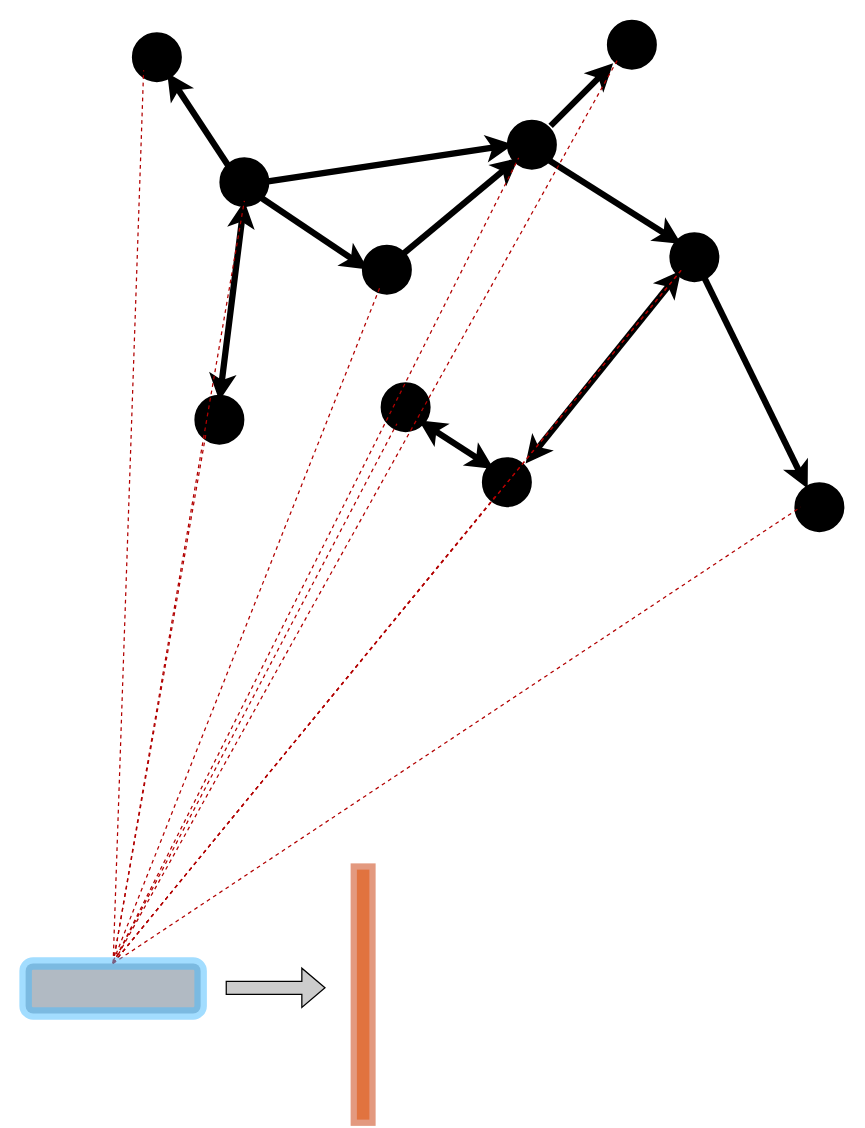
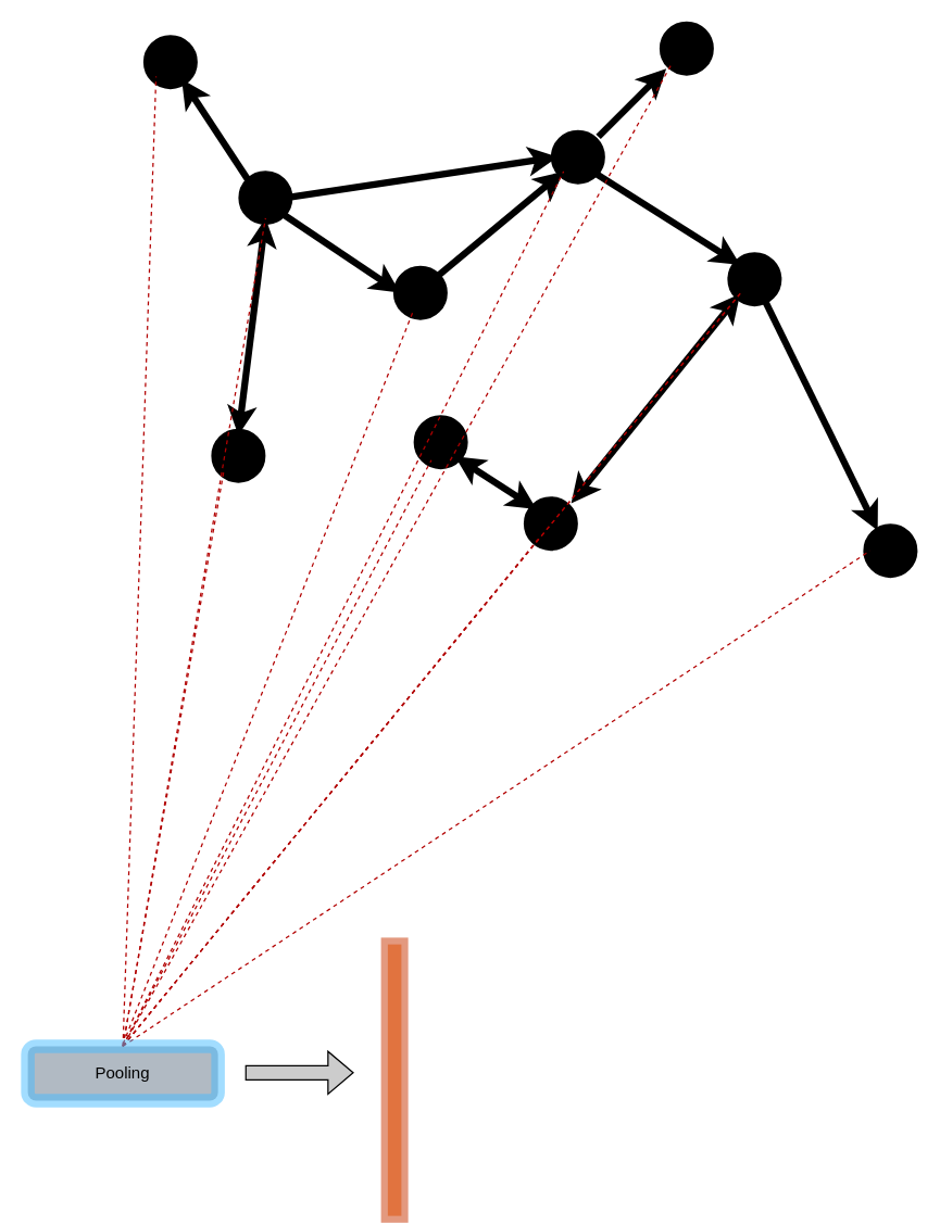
  <mxCell id="0" />
  <mxCell id="1" parent="0" />
  <mxCell id="2" value="" style="ellipse;whiteSpace=wrap;html=1;fillColor=#000000;strokeWidth=10;" vertex="1" parent="1"><mxGeometry x="180" y="130" width="30" height="30" as="geometry" /></mxCell>
  <mxCell id="3" value="" style="ellipse;whiteSpace=wrap;html=1;fillColor=#000000;strokeWidth=10;" vertex="1" parent="1"><mxGeometry x="410" y="100" width="30" height="30" as="geometry" /></mxCell>
  <mxCell id="4" value="" style="ellipse;whiteSpace=wrap;html=1;fillColor=#000000;strokeWidth=10;" vertex="1" parent="1"><mxGeometry x="294" y="200" width="30" height="30" as="geometry" /></mxCell>
  <mxCell id="5" value="" style="ellipse;whiteSpace=wrap;html=1;fillColor=#000000;strokeWidth=10;" vertex="1" parent="1"><mxGeometry x="160" y="320" width="30" height="30" as="geometry" /></mxCell>
  <mxCell id="6" value="" style="ellipse;whiteSpace=wrap;html=1;fillColor=#000000;strokeWidth=10;" vertex="1" parent="1"><mxGeometry x="540" y="190" width="30" height="30" as="geometry" /></mxCell>
  <mxCell id="7" value="" style="ellipse;whiteSpace=wrap;html=1;fillColor=#000000;strokeWidth=10;" vertex="1" parent="1"><mxGeometry x="640" y="390" width="30" height="30" as="geometry" /></mxCell>
  <mxCell id="8" value="" style="ellipse;whiteSpace=wrap;html=1;fillColor=#000000;strokeWidth=10;" vertex="1" parent="1"><mxGeometry x="390" y="370" width="30" height="30" as="geometry" /></mxCell>
  <mxCell id="9" value="" style="ellipse;whiteSpace=wrap;html=1;fillColor=#000000;strokeWidth=10;" vertex="1" parent="1"><mxGeometry x="309" y="310" width="30" height="30" as="geometry" /></mxCell>
  <mxCell id="10" value="" style="endArrow=classic;html=1;rounded=0;strokeWidth=5;fillColor=#CCCCCC;entryX=0;entryY=1;entryDx=0;entryDy=0;exitX=1;exitY=0;exitDx=0;exitDy=0;" edge="1" parent="1" source="4" target="3"><mxGeometry width="50" height="50" relative="1" as="geometry"><mxPoint x="330" y="200" as="sourcePoint" /><mxPoint x="370" y="150" as="targetPoint" /></mxGeometry></mxCell>
  <mxCell id="11" value="" style="endArrow=classic;startArrow=classic;html=1;rounded=0;strokeWidth=5;fillColor=#CCCCCC;exitX=0.5;exitY=0;exitDx=0;exitDy=0;entryX=0.5;entryY=1;entryDx=0;entryDy=0;" edge="1" parent="1" source="5" target="2"><mxGeometry width="50" height="50" relative="1" as="geometry"><mxPoint x="140" y="210" as="sourcePoint" /><mxPoint x="190" y="160" as="targetPoint" /></mxGeometry></mxCell>
  <mxCell id="12" value="" style="endArrow=classic;html=1;rounded=0;strokeWidth=5;fillColor=#CCCCCC;entryX=0;entryY=0.5;entryDx=0;entryDy=0;exitX=1;exitY=0.5;exitDx=0;exitDy=0;" edge="1" parent="1" source="2" target="3"><mxGeometry width="50" height="50" relative="1" as="geometry"><mxPoint x="210" y="130" as="sourcePoint" /><mxPoint x="260" y="80" as="targetPoint" /></mxGeometry></mxCell>
  <mxCell id="13" value="" style="endArrow=classic;startArrow=classic;html=1;rounded=0;strokeWidth=5;fillColor=#CCCCCC;exitX=1;exitY=1;exitDx=0;exitDy=0;entryX=0;entryY=0;entryDx=0;entryDy=0;" edge="1" parent="1" source="9" target="8"><mxGeometry width="50" height="50" relative="1" as="geometry"><mxPoint x="350" y="400" as="sourcePoint" /><mxPoint x="390" y="385" as="targetPoint" /></mxGeometry></mxCell>
  <mxCell id="14" value="" style="endArrow=classic;html=1;rounded=0;strokeWidth=5;fillColor=#CCCCCC;" edge="1" parent="1"><mxGeometry width="50" height="50" relative="1" as="geometry"><mxPoint x="440" y="100" as="sourcePoint" /><mxPoint x="490" y="50" as="targetPoint" /></mxGeometry></mxCell>
  <mxCell id="15" value="" style="endArrow=classic;html=1;rounded=0;strokeWidth=5;fillColor=#CCCCCC;entryX=0;entryY=0;entryDx=0;entryDy=0;exitX=1;exitY=1;exitDx=0;exitDy=0;" edge="1" parent="1" source="3" target="6"><mxGeometry width="50" height="50" relative="1" as="geometry"><mxPoint x="450" y="110" as="sourcePoint" /><mxPoint x="500" y="60" as="targetPoint" /></mxGeometry></mxCell>
  <mxCell id="16" value="" style="endArrow=classic;startArrow=classic;html=1;rounded=0;strokeWidth=5;fillColor=#CCCCCC;entryX=0;entryY=1;entryDx=0;entryDy=0;" edge="1" parent="1" target="6"><mxGeometry width="50" height="50" relative="1" as="geometry"><mxPoint x="420" y="370" as="sourcePoint" /><mxPoint x="540" y="220" as="targetPoint" /></mxGeometry></mxCell>
  <mxCell id="17" value="" style="endArrow=classic;html=1;rounded=0;strokeWidth=5;fillColor=#CCCCCC;entryX=0.188;entryY=0.007;entryDx=0;entryDy=0;exitX=0.751;exitY=1.02;exitDx=0;exitDy=0;exitPerimeter=0;entryPerimeter=0;" edge="1" parent="1" source="6" target="7"><mxGeometry width="50" height="50" relative="1" as="geometry"><mxPoint x="570" y="270" as="sourcePoint" /><mxPoint x="620" y="170" as="targetPoint" /></mxGeometry></mxCell>
  <mxCell id="18" value="" style="ellipse;whiteSpace=wrap;html=1;fillColor=#000000;strokeWidth=10;" vertex="1" parent="1"><mxGeometry x="490" y="20" width="30" height="30" as="geometry" /></mxCell>
  <mxCell id="19" value="" style="ellipse;whiteSpace=wrap;html=1;fillColor=#000000;strokeWidth=10;" vertex="1" parent="1"><mxGeometry x="110" y="30" width="30" height="30" as="geometry" /></mxCell>
  <mxCell id="20" value="" style="endArrow=classic;html=1;rounded=0;strokeWidth=5;fillColor=#CCCCCC;exitX=0.107;exitY=0.119;exitDx=0;exitDy=0;exitPerimeter=0;" edge="1" parent="1" source="2" target="19"><mxGeometry width="50" height="50" relative="1" as="geometry"><mxPoint x="180" y="130" as="sourcePoint" /><mxPoint x="230" y="80" as="targetPoint" /></mxGeometry></mxCell>
  <mxCell id="21" value="" style="endArrow=classic;html=1;rounded=0;strokeWidth=5;fillColor=#CCCCCC;entryX=0;entryY=0.5;entryDx=0;entryDy=0;exitX=1;exitY=1;exitDx=0;exitDy=0;" edge="1" parent="1" source="2" target="4"><mxGeometry width="50" height="50" relative="1" as="geometry"><mxPoint x="90" y="290" as="sourcePoint" /><mxPoint x="140" y="240" as="targetPoint" /></mxGeometry></mxCell>
  <mxCell id="22" value="" style="endArrow=none;dashed=1;html=1;rounded=0;strokeWidth=1;fillColor=#e51400;entryX=0;entryY=1;entryDx=0;entryDy=0;strokeColor=#B20000;exitX=0.5;exitY=0;exitDx=0;exitDy=0;" edge="1" parent="1" source="33" target="19"><mxGeometry width="50" height="50" relative="1" as="geometry"><mxPoint x="70" y="760" as="sourcePoint" /><mxPoint x="10" y="280" as="targetPoint" /></mxGeometry></mxCell>
  <mxCell id="23" value="" style="endArrow=none;dashed=1;html=1;rounded=0;strokeWidth=1;fillColor=#e51400;entryX=0;entryY=1;entryDx=0;entryDy=0;strokeColor=#B20000;exitX=0.5;exitY=0;exitDx=0;exitDy=0;" edge="1" parent="1" source="33" target="5"><mxGeometry width="50" height="50" relative="1" as="geometry"><mxPoint x="80" y="640" as="sourcePoint" /><mxPoint x="124.393" y="65.607" as="targetPoint" /></mxGeometry></mxCell>
  <mxCell id="24" value="" style="endArrow=none;dashed=1;html=1;rounded=0;strokeWidth=1;fillColor=#e51400;strokeColor=#B20000;exitX=0.501;exitY=-0.043;exitDx=0;exitDy=0;exitPerimeter=0;" edge="1" parent="1" source="33" target="4"><mxGeometry width="50" height="50" relative="1" as="geometry"><mxPoint x="90" y="650" as="sourcePoint" /><mxPoint x="174.393" y="355.607" as="targetPoint" /></mxGeometry></mxCell>
  <mxCell id="25" value="" style="endArrow=none;dashed=1;html=1;rounded=0;strokeWidth=1;fillColor=#e51400;entryX=0.5;entryY=1;entryDx=0;entryDy=0;strokeColor=#B20000;exitX=0.5;exitY=0;exitDx=0;exitDy=0;" edge="1" parent="1" source="33" target="2"><mxGeometry width="50" height="50" relative="1" as="geometry"><mxPoint x="100" y="660" as="sourcePoint" /><mxPoint x="184.393" y="365.607" as="targetPoint" /></mxGeometry></mxCell>
  <mxCell id="26" value="" style="endArrow=none;dashed=1;html=1;rounded=0;strokeWidth=1;fillColor=#e51400;strokeColor=#B20000;exitX=0.5;exitY=0;exitDx=0;exitDy=0;" edge="1" parent="1" source="33" target="9"><mxGeometry width="50" height="50" relative="1" as="geometry"><mxPoint x="110" y="670" as="sourcePoint" /><mxPoint x="194.393" y="375.607" as="targetPoint" /></mxGeometry></mxCell>
  <mxCell id="27" value="" style="endArrow=none;dashed=1;html=1;rounded=0;strokeWidth=1;fillColor=#e51400;strokeColor=#B20000;exitX=0.5;exitY=0;exitDx=0;exitDy=0;" edge="1" parent="1" source="33" target="8"><mxGeometry width="50" height="50" relative="1" as="geometry"><mxPoint x="120" y="680" as="sourcePoint" /><mxPoint x="204.393" y="385.607" as="targetPoint" /></mxGeometry></mxCell>
  <mxCell id="28" value="" style="endArrow=none;dashed=1;html=1;rounded=0;strokeWidth=1;fillColor=#e51400;entryX=0;entryY=1;entryDx=0;entryDy=0;strokeColor=#B20000;exitX=0.5;exitY=0;exitDx=0;exitDy=0;" edge="1" parent="1" source="33" target="6"><mxGeometry width="50" height="50" relative="1" as="geometry"><mxPoint x="130" y="690" as="sourcePoint" /><mxPoint x="214.393" y="395.607" as="targetPoint" /></mxGeometry></mxCell>
  <mxCell id="29" value="" style="endArrow=none;dashed=1;html=1;rounded=0;strokeWidth=1;fillColor=#e51400;strokeColor=#B20000;entryX=0;entryY=1;entryDx=0;entryDy=0;exitX=0.5;exitY=0;exitDx=0;exitDy=0;" edge="1" parent="1" source="33" target="3"><mxGeometry width="50" height="50" relative="1" as="geometry"><mxPoint x="140" y="700" as="sourcePoint" /><mxPoint x="420" y="170" as="targetPoint" /></mxGeometry></mxCell>
  <mxCell id="30" value="" style="endArrow=none;dashed=1;html=1;rounded=0;strokeWidth=1;fillColor=#e51400;strokeColor=#B20000;entryX=0;entryY=1;entryDx=0;entryDy=0;exitX=0.529;exitY=-0.175;exitDx=0;exitDy=0;exitPerimeter=0;" edge="1" parent="1" source="33" target="18"><mxGeometry width="50" height="50" relative="1" as="geometry"><mxPoint x="150" y="710" as="sourcePoint" /><mxPoint x="540" y="10" as="targetPoint" /></mxGeometry></mxCell>
  <mxCell id="31" value="" style="endArrow=none;dashed=1;html=1;rounded=0;strokeWidth=1;fillColor=#e51400;entryX=0;entryY=1;entryDx=0;entryDy=0;strokeColor=#B20000;exitX=0.5;exitY=0;exitDx=0;exitDy=0;" edge="1" parent="1" source="33" target="6"><mxGeometry width="50" height="50" relative="1" as="geometry"><mxPoint x="160" y="720" as="sourcePoint" /><mxPoint x="244.393" y="425.607" as="targetPoint" /></mxGeometry></mxCell>
  <mxCell id="32" value="" style="endArrow=none;dashed=1;html=1;rounded=0;strokeWidth=1;fillColor=#e51400;entryX=0;entryY=0.5;entryDx=0;entryDy=0;strokeColor=#B20000;exitX=0.5;exitY=0;exitDx=0;exitDy=0;" edge="1" parent="1" source="33" target="7"><mxGeometry width="50" height="50" relative="1" as="geometry"><mxPoint x="170" y="730" as="sourcePoint" /><mxPoint x="254.393" y="435.607" as="targetPoint" /></mxGeometry></mxCell>
  <mxCell id="33" value="" style="rounded=1;whiteSpace=wrap;html=1;strokeWidth=10;fillColor=#647687;fontColor=#ffffff;strokeColor=#47BCFF;opacity=50;" vertex="1" parent="1"><mxGeometry x="20" y="770" width="140" height="40" as="geometry" /></mxCell>
  <mxCell id="34" value="" style="shape=flexArrow;endArrow=classic;html=1;rounded=0;strokeWidth=1;fillColor=#CCCCCC;width=10.435;endSize=5.843;" edge="1" parent="1"><mxGeometry width="50" height="50" relative="1" as="geometry"><mxPoint x="180" y="789.57" as="sourcePoint" /><mxPoint x="260" y="789.57" as="targetPoint" /></mxGeometry></mxCell>
  <mxCell id="35" value="" style="rounded=0;whiteSpace=wrap;html=1;strokeColor=#C73500;strokeWidth=10;fillColor=#fa6800;opacity=50;rotation=-90;fontColor=#000000;" vertex="1" parent="1"><mxGeometry x="190" y="790" width="200" height="10" as="geometry" /></mxCell>
+ <mxCell id="36" value="Pooling" style="text;html=1;strokeColor=none;fillColor=none;align=center;verticalAlign=middle;whiteSpace=wrap;rounded=0;strokeWidth=10;opacity=50;" vertex="1" parent="1"><mxGeometry x="60" y="775" width="60" height="30" as="geometry" /></mxCell>
